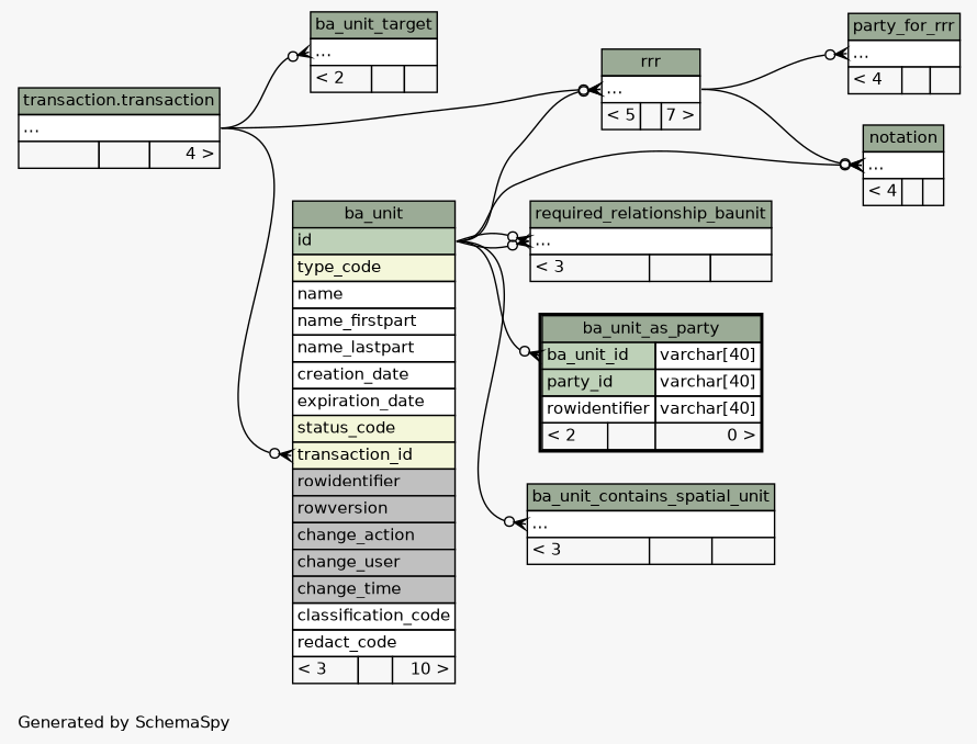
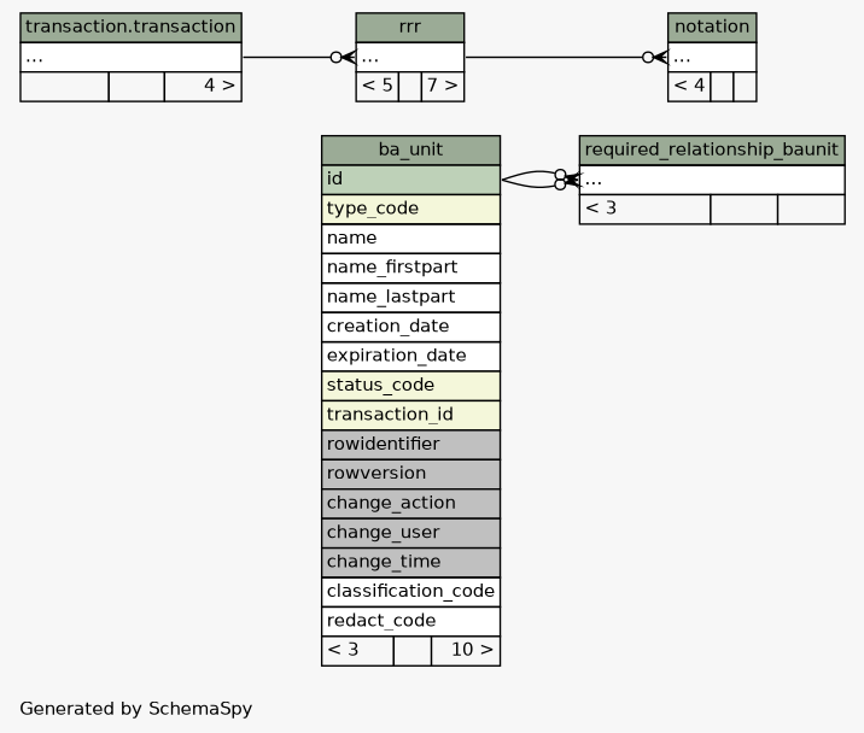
  digraph {
    bgcolor="#f7f7f7"
    fontname=Helvetica
    fontsize=11
    label="\nGenerated by SchemaSpy"
    labeljust=l
    nodesep=0.18
    rankdir=RL
    ranksep=0.46
    node [fontname=Helvetica fontsize=11 shape=plaintext]
    edge [arrowhead=none arrowsize=0.8 arrowtail=crowodot dir=back headport="id:e" tailport="elipses:w"]
    n1 [label=<     <TABLE BORDER="0" CELLBORDER="1" CELLSPACING="0" BGCOLOR="#ffffff">       <TR><TD COLSPAN="3" BGCOLOR="#9bab96" ALIGN="CENTER">ba_unit</TD></TR>       <TR><TD PORT="id" COLSPAN="3" BGCOLOR="#bed1b8" ALIGN="LEFT">id</TD></TR>       <TR><TD PORT="type_code" COLSPAN="3" BGCOLOR="#f4f7da" ALIGN="LEFT">type_code</TD></TR>       <TR><TD PORT="name" COLSPAN="3" ALIGN="LEFT">name</TD></TR>       <TR><TD PORT="name_firstpart" COLSPAN="3" ALIGN="LEFT">name_firstpart</TD></TR>       <TR><TD PORT="name_lastpart" COLSPAN="3" ALIGN="LEFT">name_lastpart</TD></TR>       <TR><TD PORT="creation_date" COLSPAN="3" ALIGN="LEFT">creation_date</TD></TR>       <TR><TD PORT="expiration_date" COLSPAN="3" ALIGN="LEFT">expiration_date</TD></TR>       <TR><TD PORT="status_code" COLSPAN="3" BGCOLOR="#f4f7da" ALIGN="LEFT">status_code</TD></TR>       <TR><TD PORT="transaction_id" COLSPAN="3" BGCOLOR="#f4f7da" ALIGN="LEFT">transaction_id</TD></TR>       <TR><TD PORT="rowidentifier" COLSPAN="3" BGCOLOR="#c0c0c0" ALIGN="LEFT">rowidentifier</TD></TR>       <TR><TD PORT="rowversion" COLSPAN="3" BGCOLOR="#c0c0c0" ALIGN="LEFT">rowversion</TD></TR>       <TR><TD PORT="change_action" COLSPAN="3" BGCOLOR="#c0c0c0" ALIGN="LEFT">change_action</TD></TR>       <TR><TD PORT="change_user" COLSPAN="3" BGCOLOR="#c0c0c0" ALIGN="LEFT">change_user</TD></TR>       <TR><TD PORT="change_time" COLSPAN="3" BGCOLOR="#c0c0c0" ALIGN="LEFT">change_time</TD></TR>       <TR><TD PORT="classification_code" COLSPAN="3" ALIGN="LEFT">classification_code</TD></TR>       <TR><TD PORT="redact_code" COLSPAN="3" ALIGN="LEFT">redact_code</TD></TR>       <TR><TD ALIGN="LEFT" BGCOLOR="#f7f7f7">&lt; 3</TD><TD ALIGN="RIGHT" BGCOLOR="#f7f7f7">  </TD><TD ALIGN="RIGHT" BGCOLOR="#f7f7f7">10 &gt;</TD></TR>     </TABLE>>]
    n2 [label=<     <TABLE BORDER="0" CELLBORDER="1" CELLSPACING="0" BGCOLOR="#ffffff">       <TR><TD COLSPAN="3" BGCOLOR="#9bab96" ALIGN="CENTER">transaction.transaction</TD></TR>       <TR><TD PORT="elipses" COLSPAN="3" ALIGN="LEFT">...</TD></TR>       <TR><TD ALIGN="LEFT" BGCOLOR="#f7f7f7">  </TD><TD ALIGN="RIGHT" BGCOLOR="#f7f7f7">  </TD><TD ALIGN="RIGHT" BGCOLOR="#f7f7f7">4 &gt;</TD></TR>     </TABLE>>]
-   n3 [label=<     <TABLE BORDER="2" CELLBORDER="1" CELLSPACING="0" BGCOLOR="#ffffff">       <TR><TD COLSPAN="3" BGCOLOR="#9bab96" ALIGN="CENTER">ba_unit_as_party</TD></TR>       <TR><TD PORT="ba_unit_id" COLSPAN="2" BGCOLOR="#bed1b8" ALIGN="LEFT">ba_unit_id</TD><TD PORT="ba_unit_id.type" ALIGN="LEFT">varchar[40]</TD></TR>       <TR><TD PORT="party_id" COLSPAN="2" BGCOLOR="#bed1b8" ALIGN="LEFT">party_id</TD><TD PORT="party_id.type" ALIGN="LEFT">varchar[40]</TD></TR>       <TR><TD PORT="rowidentifier" COLSPAN="2" ALIGN="LEFT">rowidentifier</TD><TD PORT="rowidentifier.type" ALIGN="LEFT">varchar[40]</TD></TR>       <TR><TD ALIGN="LEFT" BGCOLOR="#f7f7f7">&lt; 2</TD><TD ALIGN="RIGHT" BGCOLOR="#f7f7f7">  </TD><TD ALIGN="RIGHT" BGCOLOR="#f7f7f7">0 &gt;</TD></TR>     </TABLE>>]
-   n4 [label=<     <TABLE BORDER="0" CELLBORDER="1" CELLSPACING="0" BGCOLOR="#ffffff">       <TR><TD COLSPAN="3" BGCOLOR="#9bab96" ALIGN="CENTER">ba_unit_contains_spatial_unit</TD></TR>       <TR><TD PORT="elipses" COLSPAN="3" ALIGN="LEFT">...</TD></TR>       <TR><TD ALIGN="LEFT" BGCOLOR="#f7f7f7">&lt; 3</TD><TD ALIGN="RIGHT" BGCOLOR="#f7f7f7">  </TD><TD ALIGN="RIGHT" BGCOLOR="#f7f7f7">  </TD></TR>     </TABLE>>]
-   n5 [label=<     <TABLE BORDER="0" CELLBORDER="1" CELLSPACING="0" BGCOLOR="#ffffff">       <TR><TD COLSPAN="3" BGCOLOR="#9bab96" ALIGN="CENTER">ba_unit_target</TD></TR>       <TR><TD PORT="elipses" COLSPAN="3" ALIGN="LEFT">...</TD></TR>       <TR><TD ALIGN="LEFT" BGCOLOR="#f7f7f7">&lt; 2</TD><TD ALIGN="RIGHT" BGCOLOR="#f7f7f7">  </TD><TD ALIGN="RIGHT" BGCOLOR="#f7f7f7">  </TD></TR>     </TABLE>>]
    n6 [label=<     <TABLE BORDER="0" CELLBORDER="1" CELLSPACING="0" BGCOLOR="#ffffff">       <TR><TD COLSPAN="3" BGCOLOR="#9bab96" ALIGN="CENTER">notation</TD></TR>       <TR><TD PORT="elipses" COLSPAN="3" ALIGN="LEFT">...</TD></TR>       <TR><TD ALIGN="LEFT" BGCOLOR="#f7f7f7">&lt; 4</TD><TD ALIGN="RIGHT" BGCOLOR="#f7f7f7">  </TD><TD ALIGN="RIGHT" BGCOLOR="#f7f7f7">  </TD></TR>     </TABLE>>]
    n7 [label=<     <TABLE BORDER="0" CELLBORDER="1" CELLSPACING="0" BGCOLOR="#ffffff">       <TR><TD COLSPAN="3" BGCOLOR="#9bab96" ALIGN="CENTER">rrr</TD></TR>       <TR><TD PORT="elipses" COLSPAN="3" ALIGN="LEFT">...</TD></TR>       <TR><TD ALIGN="LEFT" BGCOLOR="#f7f7f7">&lt; 5</TD><TD ALIGN="RIGHT" BGCOLOR="#f7f7f7">  </TD><TD ALIGN="RIGHT" BGCOLOR="#f7f7f7">7 &gt;</TD></TR>     </TABLE>>]
-   n8 [label=<     <TABLE BORDER="0" CELLBORDER="1" CELLSPACING="0" BGCOLOR="#ffffff">       <TR><TD COLSPAN="3" BGCOLOR="#9bab96" ALIGN="CENTER">party_for_rrr</TD></TR>       <TR><TD PORT="elipses" COLSPAN="3" ALIGN="LEFT">...</TD></TR>       <TR><TD ALIGN="LEFT" BGCOLOR="#f7f7f7">&lt; 4</TD><TD ALIGN="RIGHT" BGCOLOR="#f7f7f7">  </TD><TD ALIGN="RIGHT" BGCOLOR="#f7f7f7">  </TD></TR>     </TABLE>>]
    n9 [label=<     <TABLE BORDER="0" CELLBORDER="1" CELLSPACING="0" BGCOLOR="#ffffff">       <TR><TD COLSPAN="3" BGCOLOR="#9bab96" ALIGN="CENTER">required_relationship_baunit</TD></TR>       <TR><TD PORT="elipses" COLSPAN="3" ALIGN="LEFT">...</TD></TR>       <TR><TD ALIGN="LEFT" BGCOLOR="#f7f7f7">&lt; 3</TD><TD ALIGN="RIGHT" BGCOLOR="#f7f7f7">  </TD><TD ALIGN="RIGHT" BGCOLOR="#f7f7f7">  </TD></TR>     </TABLE>>]
-   n1 -> n2 [headport="elipses:e" tailport="transaction_id:w"]
-   n3 -> n1 [tailport="ba_unit_id:w"]
-   n4 -> n1
-   n5 -> n2 [headport="elipses:e"]
-   n6 -> n1
    n6 -> n7 [headport="elipses:e"]
-   n7 -> n1
    n7 -> n2 [headport="elipses:e"]
-   n8 -> n7 [headport="elipses:e"]
    n9 -> n1
    n9 -> n1
  }
